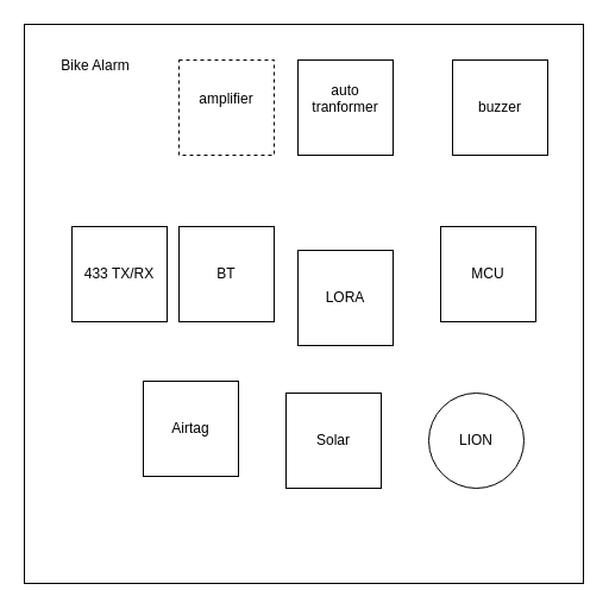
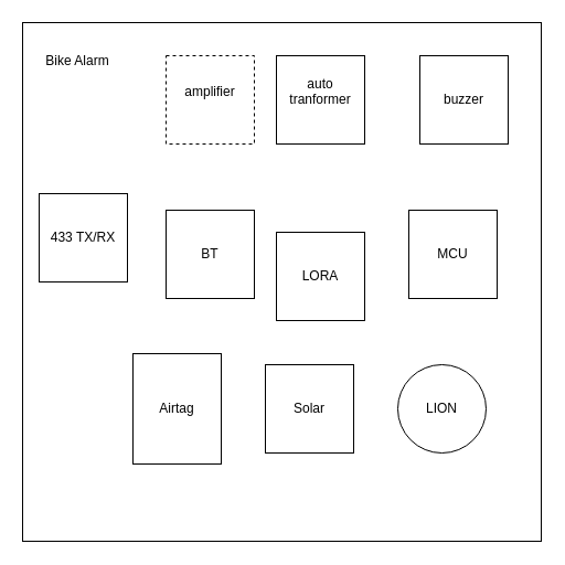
  <mxCell id="0" />
  <mxCell id="1" parent="0" />
  <mxCell id="2" value="" style="whiteSpace=wrap;html=1;aspect=fixed;" vertex="1" parent="1"><mxGeometry x="20" y="20" width="470" height="470" as="geometry" /></mxCell>
- <mxCell id="3" value="Bike Alarm" style="text;html=1;align=center;verticalAlign=middle;whiteSpace=wrap;rounded=0;" vertex="1" parent="1"><mxGeometry x="50" y="40" width="60" height="30" as="geometry" /></mxCell>
+ <mxCell id="3" value="Bike Alarm" style="text;html=1;align=center;verticalAlign=middle;whiteSpace=wrap;rounded=0;" vertex="1" parent="1"><mxGeometry x="40" y="40" width="60" height="30" as="geometry" /></mxCell>
  <mxCell id="4" value="buzzer" style="whiteSpace=wrap;html=1;aspect=fixed;" vertex="1" parent="1"><mxGeometry x="380" y="50" width="80" height="80" as="geometry" /></mxCell>
  <mxCell id="5" value="&lt;div&gt;auto tranformer&lt;/div&gt;&lt;div&gt;&lt;br&gt;&lt;/div&gt;" style="whiteSpace=wrap;html=1;aspect=fixed;" vertex="1" parent="1"><mxGeometry x="250" y="50" width="80" height="80" as="geometry" /></mxCell>
  <mxCell id="6" value="&lt;div&gt;amplifier&lt;/div&gt;&lt;div&gt;&lt;br&gt;&lt;/div&gt;" style="whiteSpace=wrap;html=1;aspect=fixed;dashed=1;" vertex="1" parent="1"><mxGeometry x="150" y="50" width="80" height="80" as="geometry" /></mxCell>
  <mxCell id="7" value="MCU" style="whiteSpace=wrap;html=1;aspect=fixed;" vertex="1" parent="1"><mxGeometry x="370" y="190" width="80" height="80" as="geometry" /></mxCell>
  <mxCell id="8" value="LORA" style="whiteSpace=wrap;html=1;aspect=fixed;" vertex="1" parent="1"><mxGeometry x="250" y="210" width="80" height="80" as="geometry" /></mxCell>
  <mxCell id="9" value="BT" style="whiteSpace=wrap;html=1;aspect=fixed;" vertex="1" parent="1"><mxGeometry x="150" y="190" width="80" height="80" as="geometry" /></mxCell>
- <mxCell id="10" value="433 TX/RX" style="whiteSpace=wrap;html=1;aspect=fixed;" vertex="1" parent="1"><mxGeometry x="60" y="190" width="80" height="80" as="geometry" /></mxCell>
+ <mxCell id="10" value="433 TX/RX" style="whiteSpace=wrap;html=1;aspect=fixed;" vertex="1" parent="1"><mxGeometry x="35" y="175" width="80" height="80" as="geometry" /></mxCell>
  <mxCell id="11" value="LION" style="ellipse;whiteSpace=wrap;html=1;aspect=fixed;" vertex="1" parent="1"><mxGeometry x="360" y="330" width="80" height="80" as="geometry" /></mxCell>
  <mxCell id="12" value="Solar" style="whiteSpace=wrap;html=1;aspect=fixed;" vertex="1" parent="1"><mxGeometry x="240" y="330" width="80" height="80" as="geometry" /></mxCell>
- <mxCell id="13" value="Airtag" style="whiteSpace=wrap;html=1;aspect=fixed;" vertex="1" parent="1"><mxGeometry x="120" y="320" width="80" height="80" as="geometry" /></mxCell>
+ <mxCell id="13" value="Airtag" style="whiteSpace=wrap;html=1;aspect=fixed;" vertex="1" parent="1"><mxGeometry x="120" y="320" width="80" height="100" as="geometry" /></mxCell>
